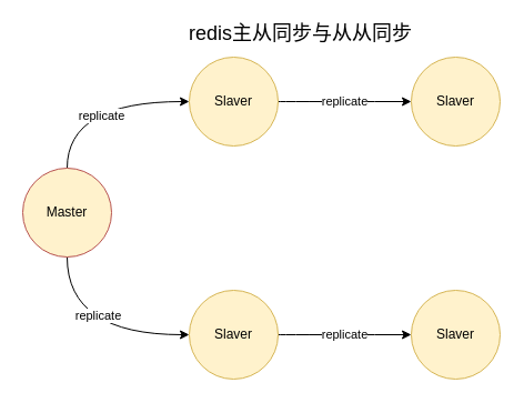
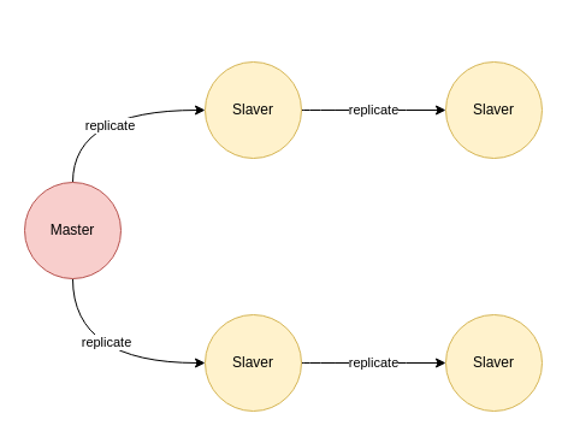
  <mxCell id="0" />
  <mxCell id="1" parent="0" />
  <mxCell id="2" style="edgeStyle=orthogonalEdgeStyle;curved=1;rounded=0;orthogonalLoop=1;jettySize=auto;html=1;entryX=0;entryY=0.5;entryDx=0;entryDy=0;" edge="1" parent="1" source="6" target="8"><mxGeometry relative="1" as="geometry"><Array as="points"><mxPoint x="60" y="91" /></Array></mxGeometry></mxCell>
  <mxCell id="3" value="replicate" style="edgeLabel;html=1;align=center;verticalAlign=middle;resizable=0;points=[];" vertex="1" connectable="0" parent="2"><mxGeometry x="0.055" y="-12" relative="1" as="geometry"><mxPoint as="offset" /></mxGeometry></mxCell>
  <mxCell id="4" style="edgeStyle=orthogonalEdgeStyle;curved=1;rounded=0;orthogonalLoop=1;jettySize=auto;html=1;entryX=0;entryY=0.5;entryDx=0;entryDy=0;" edge="1" parent="1" source="6" target="11"><mxGeometry relative="1" as="geometry"><Array as="points"><mxPoint x="60" y="301" /></Array></mxGeometry></mxCell>
  <mxCell id="5" value="replicate" style="edgeLabel;html=1;align=center;verticalAlign=middle;resizable=0;points=[];" vertex="1" connectable="0" parent="4"><mxGeometry x="0.074" y="18" relative="1" as="geometry"><mxPoint as="offset" /></mxGeometry></mxCell>
- <mxCell id="6" value="Master" style="ellipse;whiteSpace=wrap;html=1;aspect=fixed;fillColor=#fff2cc;strokeColor=#b85450;" vertex="1" parent="1"><mxGeometry x="20" y="151" width="80" height="80" as="geometry" /></mxCell>
+ <mxCell id="6" value="Master" style="ellipse;whiteSpace=wrap;html=1;aspect=fixed;fillColor=#f8cecc;strokeColor=#b85450;" vertex="1" parent="1"><mxGeometry x="20" y="151" width="80" height="80" as="geometry" /></mxCell>
  <mxCell id="7" value="replicate" style="edgeStyle=orthogonalEdgeStyle;curved=1;rounded=0;orthogonalLoop=1;jettySize=auto;html=1;" edge="1" parent="1" source="8" target="9"><mxGeometry relative="1" as="geometry" /></mxCell>
  <mxCell id="8" value="Slaver" style="ellipse;whiteSpace=wrap;html=1;aspect=fixed;fillColor=#fff2cc;strokeColor=#d6b656;" vertex="1" parent="1"><mxGeometry x="170" y="51" width="80" height="80" as="geometry" /></mxCell>
  <mxCell id="9" value="Slaver" style="ellipse;whiteSpace=wrap;html=1;aspect=fixed;fillColor=#fff2cc;strokeColor=#d6b656;" vertex="1" parent="1"><mxGeometry x="370" y="51" width="80" height="80" as="geometry" /></mxCell>
  <mxCell id="10" value="replicate" style="edgeStyle=orthogonalEdgeStyle;curved=1;rounded=0;orthogonalLoop=1;jettySize=auto;html=1;" edge="1" parent="1" source="11" target="12"><mxGeometry relative="1" as="geometry" /></mxCell>
  <mxCell id="11" value="Slaver" style="ellipse;whiteSpace=wrap;html=1;aspect=fixed;fillColor=#fff2cc;strokeColor=#d6b656;" vertex="1" parent="1"><mxGeometry x="170" y="261" width="80" height="80" as="geometry" /></mxCell>
  <mxCell id="12" value="Slaver" style="ellipse;whiteSpace=wrap;html=1;aspect=fixed;fillColor=#fff2cc;strokeColor=#d6b656;" vertex="1" parent="1"><mxGeometry x="370" y="261" width="80" height="80" as="geometry" /></mxCell>
- <mxCell id="13" value="&lt;font style=&quot;font-size: 18px&quot;&gt;redis主从同步与从从同步&lt;/font&gt;" style="text;html=1;align=center;verticalAlign=middle;resizable=0;points=[];autosize=1;" vertex="1" parent="1"><mxGeometry x="160" y="20" width="220" height="20" as="geometry" /></mxCell>
